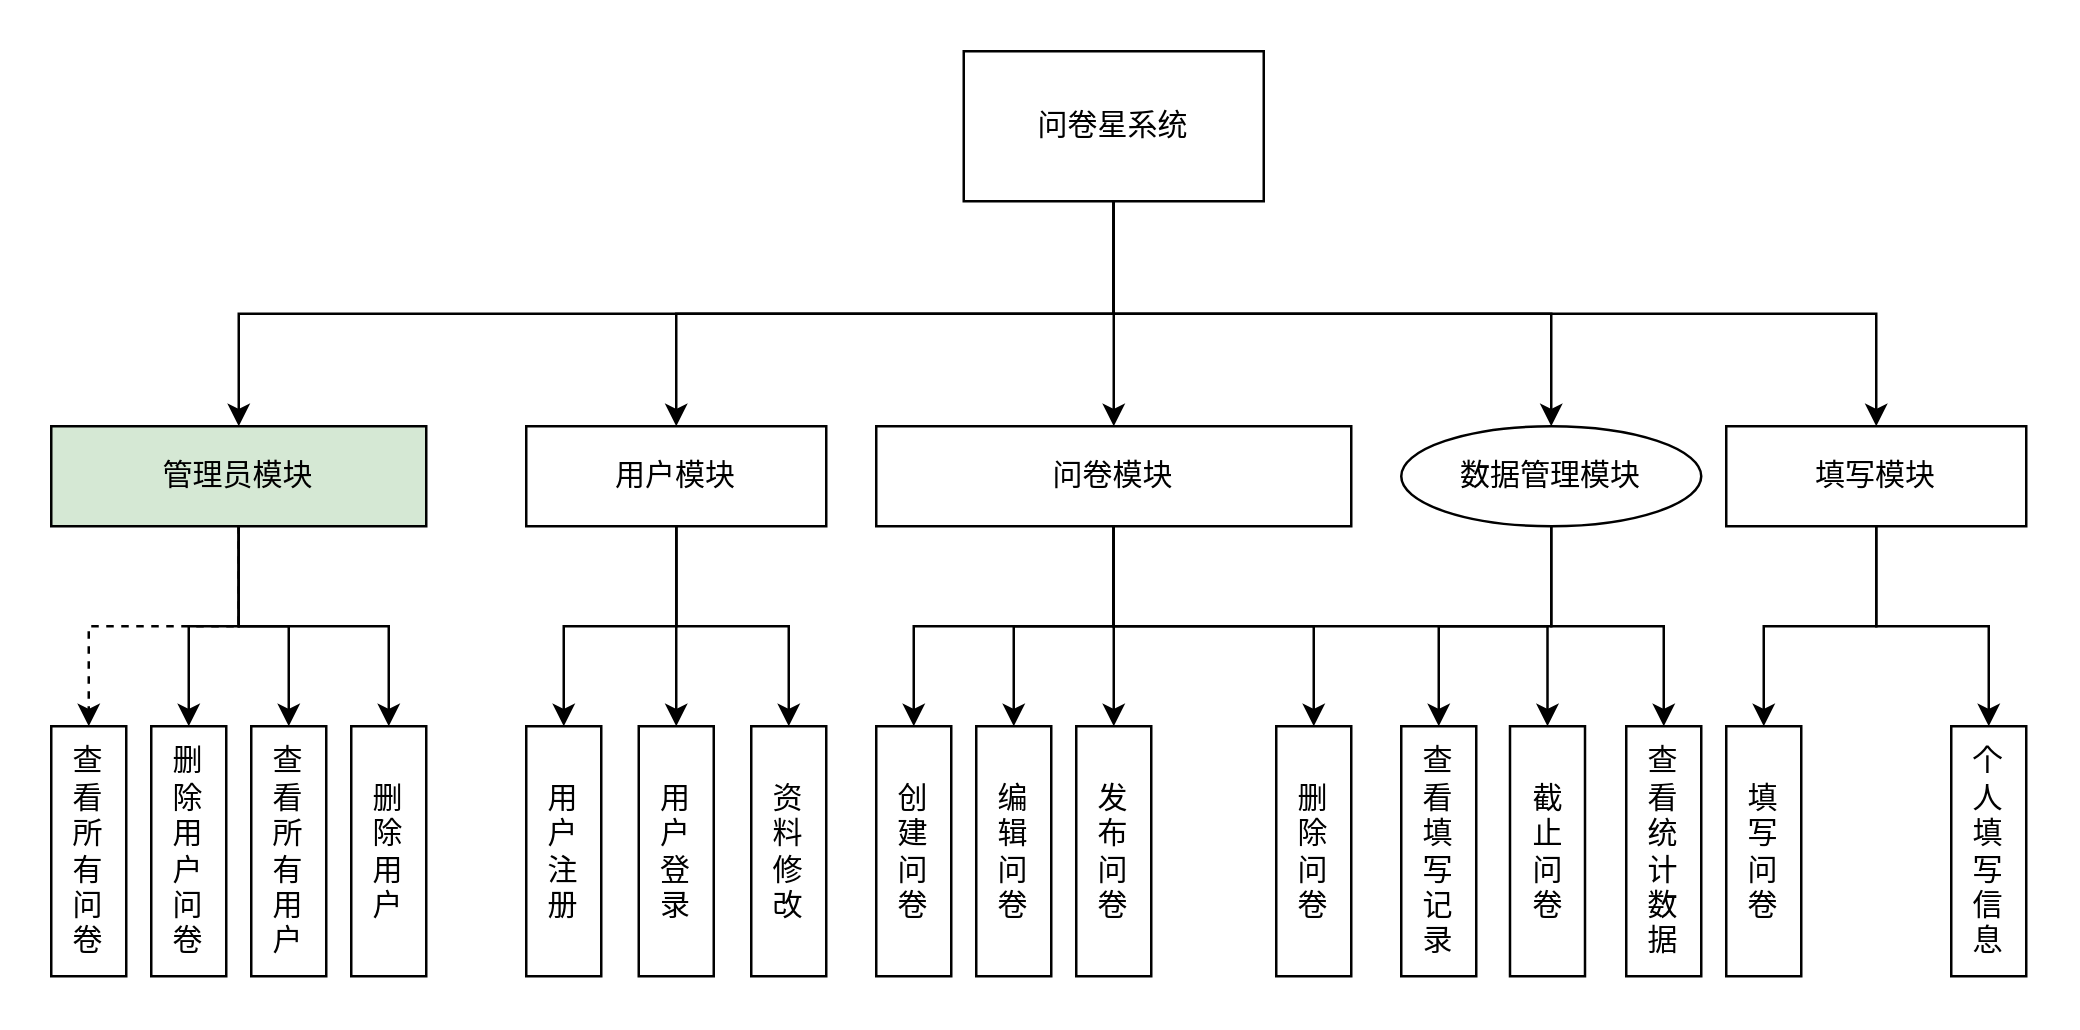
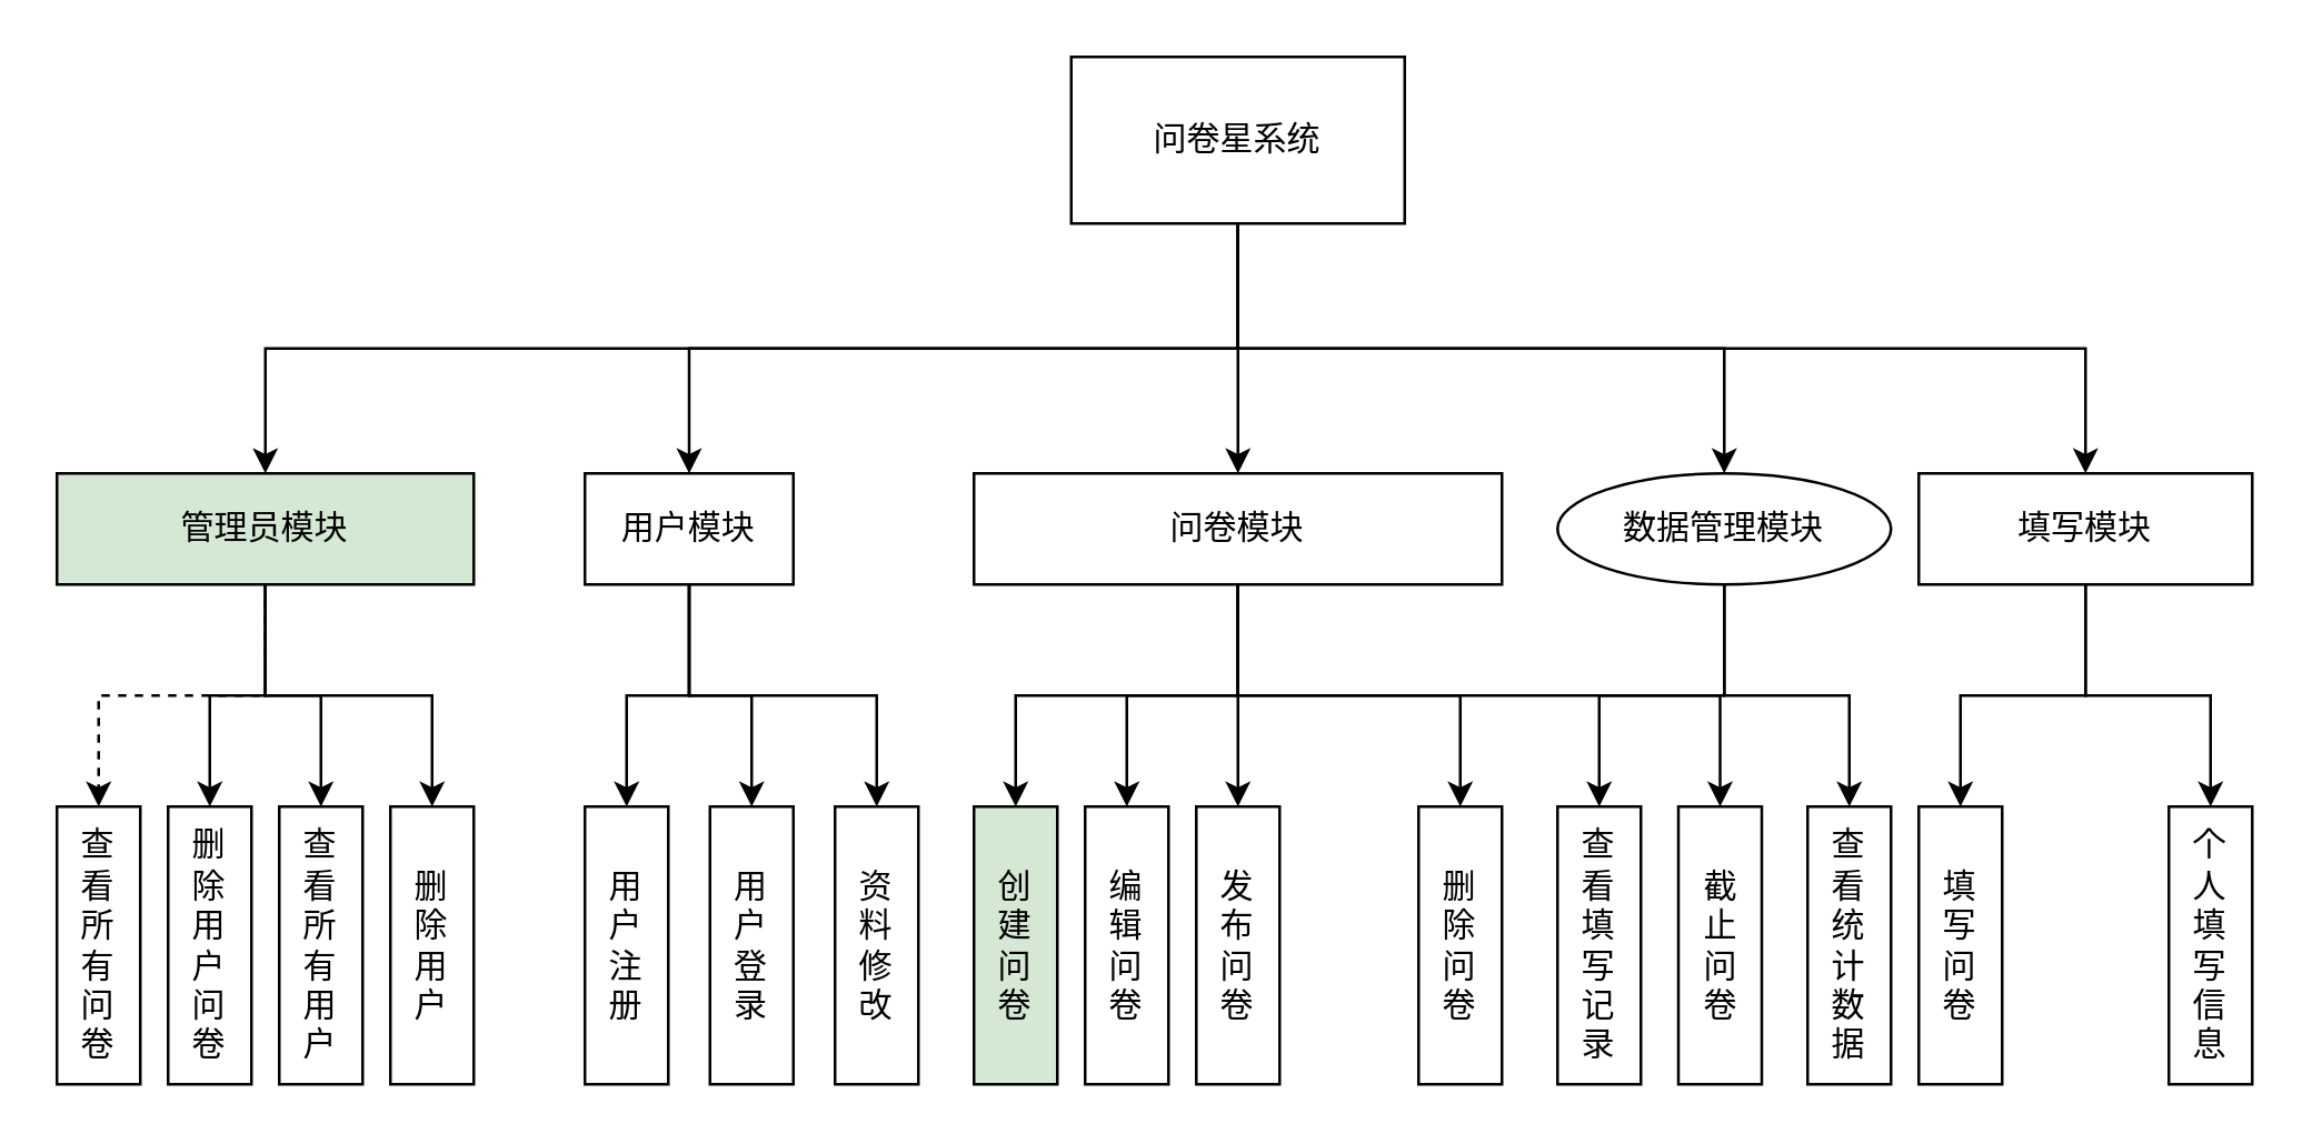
  <mxCell id="0" />
  <mxCell id="1" parent="0" />
  <mxCell id="2" style="edgeStyle=orthogonalEdgeStyle;rounded=0;orthogonalLoop=1;jettySize=auto;html=1;exitX=0.5;exitY=1;exitDx=0;exitDy=0;entryX=0.5;entryY=0;entryDx=0;entryDy=0;" edge="1" parent="1" source="7" target="11"><mxGeometry relative="1" as="geometry" /></mxCell>
  <mxCell id="3" style="edgeStyle=orthogonalEdgeStyle;rounded=0;orthogonalLoop=1;jettySize=auto;html=1;exitX=0.5;exitY=1;exitDx=0;exitDy=0;entryX=0.5;entryY=0;entryDx=0;entryDy=0;" edge="1" parent="1" source="7" target="17"><mxGeometry relative="1" as="geometry" /></mxCell>
  <mxCell id="4" style="edgeStyle=orthogonalEdgeStyle;rounded=0;orthogonalLoop=1;jettySize=auto;html=1;exitX=0.5;exitY=1;exitDx=0;exitDy=0;" edge="1" parent="1" source="7" target="20"><mxGeometry relative="1" as="geometry" /></mxCell>
  <mxCell id="5" style="edgeStyle=orthogonalEdgeStyle;rounded=0;orthogonalLoop=1;jettySize=auto;html=1;exitX=0.5;exitY=1;exitDx=0;exitDy=0;entryX=0.5;entryY=0;entryDx=0;entryDy=0;" edge="1" parent="1" source="7" target="23"><mxGeometry relative="1" as="geometry" /></mxCell>
  <mxCell id="6" style="edgeStyle=orthogonalEdgeStyle;rounded=0;orthogonalLoop=1;jettySize=auto;html=1;exitX=0.5;exitY=1;exitDx=0;exitDy=0;entryX=0.5;entryY=0;entryDx=0;entryDy=0;" edge="1" parent="1" source="7" target="40"><mxGeometry relative="1" as="geometry" /></mxCell>
  <mxCell id="7" value="问卷星系统" style="rounded=0;whiteSpace=wrap;html=1;" vertex="1" parent="1"><mxGeometry x="385" y="20" width="120" height="60" as="geometry" /></mxCell>
  <mxCell id="8" style="edgeStyle=orthogonalEdgeStyle;rounded=0;orthogonalLoop=1;jettySize=auto;html=1;exitX=0.5;exitY=1;exitDx=0;exitDy=0;entryX=0.5;entryY=0;entryDx=0;entryDy=0;" edge="1" parent="1" source="11" target="25"><mxGeometry relative="1" as="geometry" /></mxCell>
  <mxCell id="9" style="edgeStyle=orthogonalEdgeStyle;rounded=0;orthogonalLoop=1;jettySize=auto;html=1;exitX=0.5;exitY=1;exitDx=0;exitDy=0;entryX=0.5;entryY=0;entryDx=0;entryDy=0;" edge="1" parent="1" source="11" target="24"><mxGeometry relative="1" as="geometry" /></mxCell>
  <mxCell id="10" style="edgeStyle=orthogonalEdgeStyle;rounded=0;orthogonalLoop=1;jettySize=auto;html=1;exitX=0.5;exitY=1;exitDx=0;exitDy=0;entryX=0.5;entryY=0;entryDx=0;entryDy=0;" edge="1" parent="1" source="11" target="26"><mxGeometry relative="1" as="geometry" /></mxCell>
- <mxCell id="11" value="用户模块" style="rounded=0;whiteSpace=wrap;html=1;" vertex="1" parent="1"><mxGeometry x="210" y="170" width="120" height="40" as="geometry" /></mxCell>
+ <mxCell id="11" value="用户模块" style="rounded=0;whiteSpace=wrap;html=1;" vertex="1" parent="1"><mxGeometry x="210" y="170" width="75" height="40" as="geometry" /></mxCell>
  <mxCell id="12" style="edgeStyle=orthogonalEdgeStyle;rounded=0;orthogonalLoop=1;jettySize=auto;html=1;exitX=0.5;exitY=1;exitDx=0;exitDy=0;entryX=0.5;entryY=0;entryDx=0;entryDy=0;" edge="1" parent="1" source="17" target="28"><mxGeometry relative="1" as="geometry" /></mxCell>
  <mxCell id="13" style="edgeStyle=orthogonalEdgeStyle;rounded=0;orthogonalLoop=1;jettySize=auto;html=1;exitX=0.5;exitY=1;exitDx=0;exitDy=0;entryX=0.5;entryY=0;entryDx=0;entryDy=0;" edge="1" parent="1" source="17" target="29"><mxGeometry relative="1" as="geometry" /></mxCell>
  <mxCell id="14" style="edgeStyle=orthogonalEdgeStyle;rounded=0;orthogonalLoop=1;jettySize=auto;html=1;exitX=0.5;exitY=1;exitDx=0;exitDy=0;" edge="1" parent="1" source="17" target="30"><mxGeometry relative="1" as="geometry" /></mxCell>
  <mxCell id="15" style="edgeStyle=orthogonalEdgeStyle;rounded=0;orthogonalLoop=1;jettySize=auto;html=1;exitX=0.5;exitY=1;exitDx=0;exitDy=0;entryX=0.5;entryY=0;entryDx=0;entryDy=0;" edge="1" parent="1" source="17" target="27"><mxGeometry relative="1" as="geometry" /></mxCell>
  <mxCell id="16" style="edgeStyle=orthogonalEdgeStyle;rounded=0;orthogonalLoop=1;jettySize=auto;html=1;exitX=0.5;exitY=1;exitDx=0;exitDy=0;entryX=0.5;entryY=0;entryDx=0;entryDy=0;" edge="1" parent="1" source="17" target="31"><mxGeometry relative="1" as="geometry" /></mxCell>
  <mxCell id="17" value="问卷模块" style="rounded=0;whiteSpace=wrap;html=1;" vertex="1" parent="1"><mxGeometry x="350" y="170" width="190" height="40" as="geometry" /></mxCell>
  <mxCell id="18" style="edgeStyle=orthogonalEdgeStyle;rounded=0;orthogonalLoop=1;jettySize=auto;html=1;exitX=0.5;exitY=1;exitDx=0;exitDy=0;entryX=0.5;entryY=0;entryDx=0;entryDy=0;" edge="1" parent="1" source="20" target="32"><mxGeometry relative="1" as="geometry" /></mxCell>
  <mxCell id="19" style="edgeStyle=orthogonalEdgeStyle;rounded=0;orthogonalLoop=1;jettySize=auto;html=1;exitX=0.5;exitY=1;exitDx=0;exitDy=0;entryX=0.5;entryY=0;entryDx=0;entryDy=0;" edge="1" parent="1" source="20" target="33"><mxGeometry relative="1" as="geometry" /></mxCell>
  <mxCell id="20" value="数据管理模块" style="ellipse;whiteSpace=wrap;html=1;" vertex="1" parent="1"><mxGeometry x="560" y="170" width="120" height="40" as="geometry" /></mxCell>
  <mxCell id="21" style="edgeStyle=orthogonalEdgeStyle;rounded=0;orthogonalLoop=1;jettySize=auto;html=1;exitX=0.5;exitY=1;exitDx=0;exitDy=0;entryX=0.5;entryY=0;entryDx=0;entryDy=0;" edge="1" parent="1" source="23" target="34"><mxGeometry relative="1" as="geometry" /></mxCell>
  <mxCell id="22" style="edgeStyle=orthogonalEdgeStyle;rounded=0;orthogonalLoop=1;jettySize=auto;html=1;exitX=0.5;exitY=1;exitDx=0;exitDy=0;entryX=0.5;entryY=0;entryDx=0;entryDy=0;" edge="1" parent="1" source="23" target="35"><mxGeometry relative="1" as="geometry" /></mxCell>
  <mxCell id="23" value="填写模块" style="rounded=0;whiteSpace=wrap;html=1;" vertex="1" parent="1"><mxGeometry x="690" y="170" width="120" height="40" as="geometry" /></mxCell>
  <mxCell id="24" value="用&lt;div&gt;户&lt;/div&gt;&lt;div&gt;注&lt;/div&gt;&lt;div&gt;册&lt;/div&gt;" style="rounded=0;whiteSpace=wrap;html=1;" vertex="1" parent="1"><mxGeometry x="210" y="290" width="30" height="100" as="geometry" /></mxCell>
  <mxCell id="25" value="用&lt;div&gt;户&lt;/div&gt;&lt;div&gt;登&lt;/div&gt;&lt;div&gt;录&lt;/div&gt;" style="rounded=0;whiteSpace=wrap;html=1;" vertex="1" parent="1"><mxGeometry x="255" y="290" width="30" height="100" as="geometry" /></mxCell>
  <mxCell id="26" value="&lt;div&gt;资&lt;/div&gt;&lt;div&gt;料&lt;/div&gt;&lt;div&gt;修&lt;/div&gt;&lt;div&gt;改&lt;/div&gt;" style="rounded=0;whiteSpace=wrap;html=1;" vertex="1" parent="1"><mxGeometry x="300" y="290" width="30" height="100" as="geometry" /></mxCell>
  <mxCell id="27" value="&lt;span style=&quot;background-color: initial;&quot;&gt;截&lt;/span&gt;&lt;div&gt;&lt;span style=&quot;background-color: initial;&quot;&gt;止&lt;/span&gt;&lt;/div&gt;&lt;div&gt;&lt;span style=&quot;background-color: initial;&quot;&gt;问&lt;/span&gt;&lt;div&gt;卷&lt;/div&gt;&lt;/div&gt;" style="rounded=0;whiteSpace=wrap;html=1;" vertex="1" parent="1"><mxGeometry x="603.5" y="290" width="30" height="100" as="geometry" /></mxCell>
- <mxCell id="28" value="创&lt;div&gt;建&lt;/div&gt;&lt;div&gt;问&lt;/div&gt;&lt;div&gt;卷&lt;/div&gt;" style="rounded=0;whiteSpace=wrap;html=1;" vertex="1" parent="1"><mxGeometry x="350" y="290" width="30" height="100" as="geometry" /></mxCell>
+ <mxCell id="28" value="创&lt;div&gt;建&lt;/div&gt;&lt;div&gt;问&lt;/div&gt;&lt;div&gt;卷&lt;/div&gt;" style="rounded=0;whiteSpace=wrap;html=1;fillColor=#d5e8d4;" vertex="1" parent="1"><mxGeometry x="350" y="290" width="30" height="100" as="geometry" /></mxCell>
  <mxCell id="29" value="编&lt;div&gt;辑&lt;/div&gt;&lt;div&gt;问&lt;/div&gt;&lt;div&gt;卷&lt;/div&gt;" style="rounded=0;whiteSpace=wrap;html=1;" vertex="1" parent="1"><mxGeometry x="390" y="290" width="30" height="100" as="geometry" /></mxCell>
  <mxCell id="30" value="&lt;div&gt;发&lt;/div&gt;&lt;div&gt;布&lt;/div&gt;&lt;div&gt;问&lt;/div&gt;&lt;div&gt;卷&lt;/div&gt;" style="rounded=0;whiteSpace=wrap;html=1;" vertex="1" parent="1"><mxGeometry x="430" y="290" width="30" height="100" as="geometry" /></mxCell>
  <mxCell id="31" value="删&lt;div&gt;除&lt;/div&gt;&lt;div&gt;问&lt;/div&gt;&lt;div&gt;卷&lt;/div&gt;" style="rounded=0;whiteSpace=wrap;html=1;" vertex="1" parent="1"><mxGeometry x="510" y="290" width="30" height="100" as="geometry" /></mxCell>
  <mxCell id="32" value="查&lt;div&gt;看&lt;/div&gt;&lt;div&gt;填&lt;/div&gt;&lt;div&gt;写&lt;/div&gt;&lt;div&gt;记&lt;/div&gt;&lt;div&gt;录&lt;/div&gt;" style="rounded=0;whiteSpace=wrap;html=1;" vertex="1" parent="1"><mxGeometry x="560" y="290" width="30" height="100" as="geometry" /></mxCell>
  <mxCell id="33" value="查&lt;div&gt;看&lt;/div&gt;&lt;div&gt;统&lt;/div&gt;&lt;div&gt;计&lt;/div&gt;&lt;div&gt;数&lt;/div&gt;&lt;div&gt;据&lt;/div&gt;" style="rounded=0;whiteSpace=wrap;html=1;" vertex="1" parent="1"><mxGeometry x="650" y="290" width="30" height="100" as="geometry" /></mxCell>
  <mxCell id="34" value="填&lt;div&gt;写&lt;/div&gt;&lt;div&gt;问&lt;/div&gt;&lt;div&gt;卷&lt;/div&gt;" style="rounded=0;whiteSpace=wrap;html=1;" vertex="1" parent="1"><mxGeometry x="690" y="290" width="30" height="100" as="geometry" /></mxCell>
  <mxCell id="35" value="个&lt;div&gt;人&lt;/div&gt;&lt;div&gt;填&lt;/div&gt;&lt;div&gt;写&lt;/div&gt;&lt;div&gt;信&lt;/div&gt;&lt;div&gt;息&lt;/div&gt;" style="rounded=0;whiteSpace=wrap;html=1;" vertex="1" parent="1"><mxGeometry x="780" y="290" width="30" height="100" as="geometry" /></mxCell>
  <mxCell id="36" style="edgeStyle=orthogonalEdgeStyle;rounded=0;orthogonalLoop=1;jettySize=auto;html=1;exitX=0.5;exitY=1;exitDx=0;exitDy=0;dashed=1;" edge="1" parent="1" source="40" target="41"><mxGeometry relative="1" as="geometry" /></mxCell>
  <mxCell id="37" style="edgeStyle=orthogonalEdgeStyle;rounded=0;orthogonalLoop=1;jettySize=auto;html=1;exitX=0.5;exitY=1;exitDx=0;exitDy=0;entryX=0.5;entryY=0;entryDx=0;entryDy=0;" edge="1" parent="1" source="40" target="42"><mxGeometry relative="1" as="geometry" /></mxCell>
  <mxCell id="38" style="edgeStyle=orthogonalEdgeStyle;rounded=0;orthogonalLoop=1;jettySize=auto;html=1;exitX=0.5;exitY=1;exitDx=0;exitDy=0;entryX=0.5;entryY=0;entryDx=0;entryDy=0;" edge="1" parent="1" source="40" target="43"><mxGeometry relative="1" as="geometry" /></mxCell>
  <mxCell id="39" style="edgeStyle=orthogonalEdgeStyle;rounded=0;orthogonalLoop=1;jettySize=auto;html=1;exitX=0.5;exitY=1;exitDx=0;exitDy=0;entryX=0.5;entryY=0;entryDx=0;entryDy=0;" edge="1" parent="1" source="40" target="44"><mxGeometry relative="1" as="geometry" /></mxCell>
  <mxCell id="40" value="管理员模块" style="rounded=0;whiteSpace=wrap;html=1;fillColor=#d5e8d4;" vertex="1" parent="1"><mxGeometry x="20" y="170" width="150" height="40" as="geometry" /></mxCell>
  <mxCell id="41" value="查&lt;div&gt;看&lt;/div&gt;&lt;div&gt;所&lt;/div&gt;&lt;div&gt;有&lt;/div&gt;&lt;div&gt;问&lt;/div&gt;&lt;div&gt;卷&lt;/div&gt;" style="rounded=0;whiteSpace=wrap;html=1;" vertex="1" parent="1"><mxGeometry x="20" y="290" width="30" height="100" as="geometry" /></mxCell>
  <mxCell id="42" value="删&lt;div&gt;除&lt;/div&gt;&lt;div&gt;用&lt;/div&gt;&lt;div&gt;户&lt;/div&gt;&lt;div&gt;问&lt;/div&gt;&lt;div&gt;卷&lt;/div&gt;" style="rounded=0;whiteSpace=wrap;html=1;" vertex="1" parent="1"><mxGeometry x="60" y="290" width="30" height="100" as="geometry" /></mxCell>
  <mxCell id="43" value="查&lt;div&gt;看&lt;/div&gt;&lt;div&gt;所&lt;/div&gt;&lt;div&gt;有&lt;/div&gt;&lt;div&gt;用&lt;/div&gt;&lt;div&gt;户&lt;/div&gt;" style="rounded=0;whiteSpace=wrap;html=1;" vertex="1" parent="1"><mxGeometry x="100" y="290" width="30" height="100" as="geometry" /></mxCell>
  <mxCell id="44" value="删&lt;div&gt;除&lt;/div&gt;&lt;div&gt;用&lt;/div&gt;&lt;div&gt;户&lt;/div&gt;" style="rounded=0;whiteSpace=wrap;html=1;" vertex="1" parent="1"><mxGeometry x="140" y="290" width="30" height="100" as="geometry" /></mxCell>
